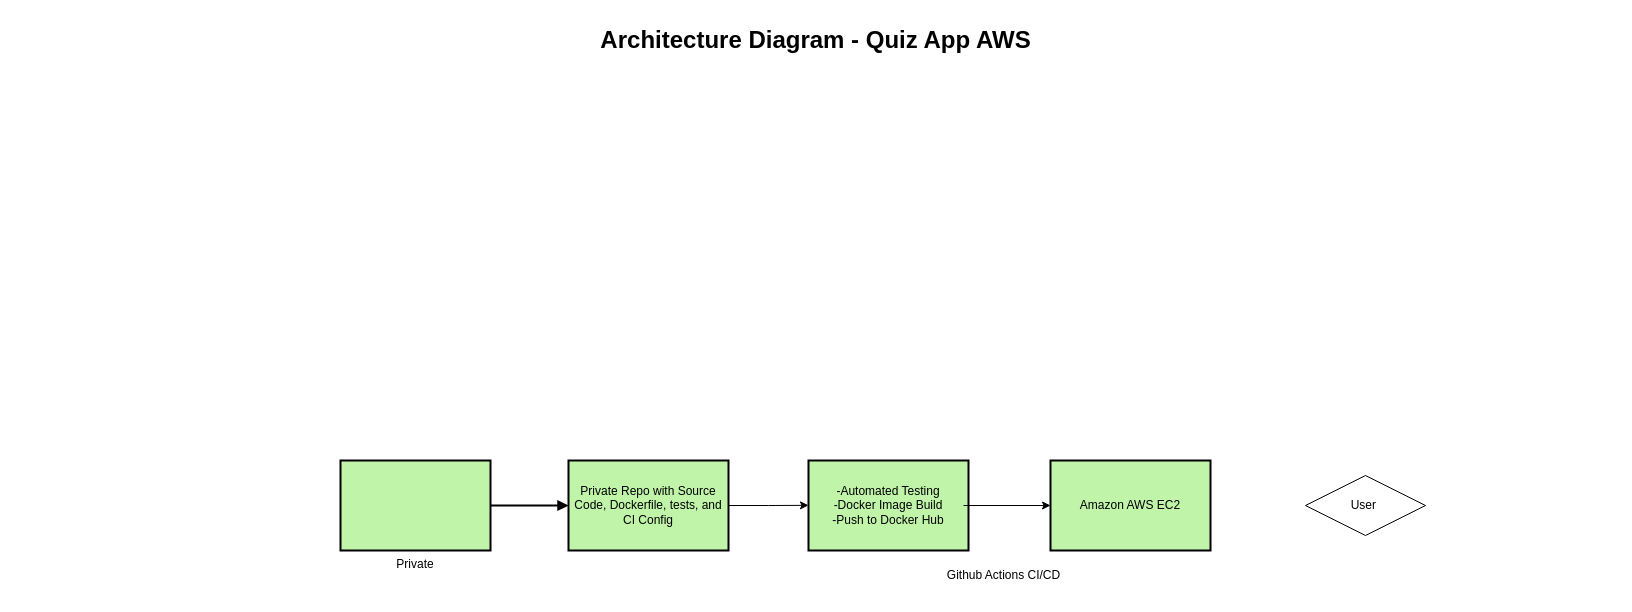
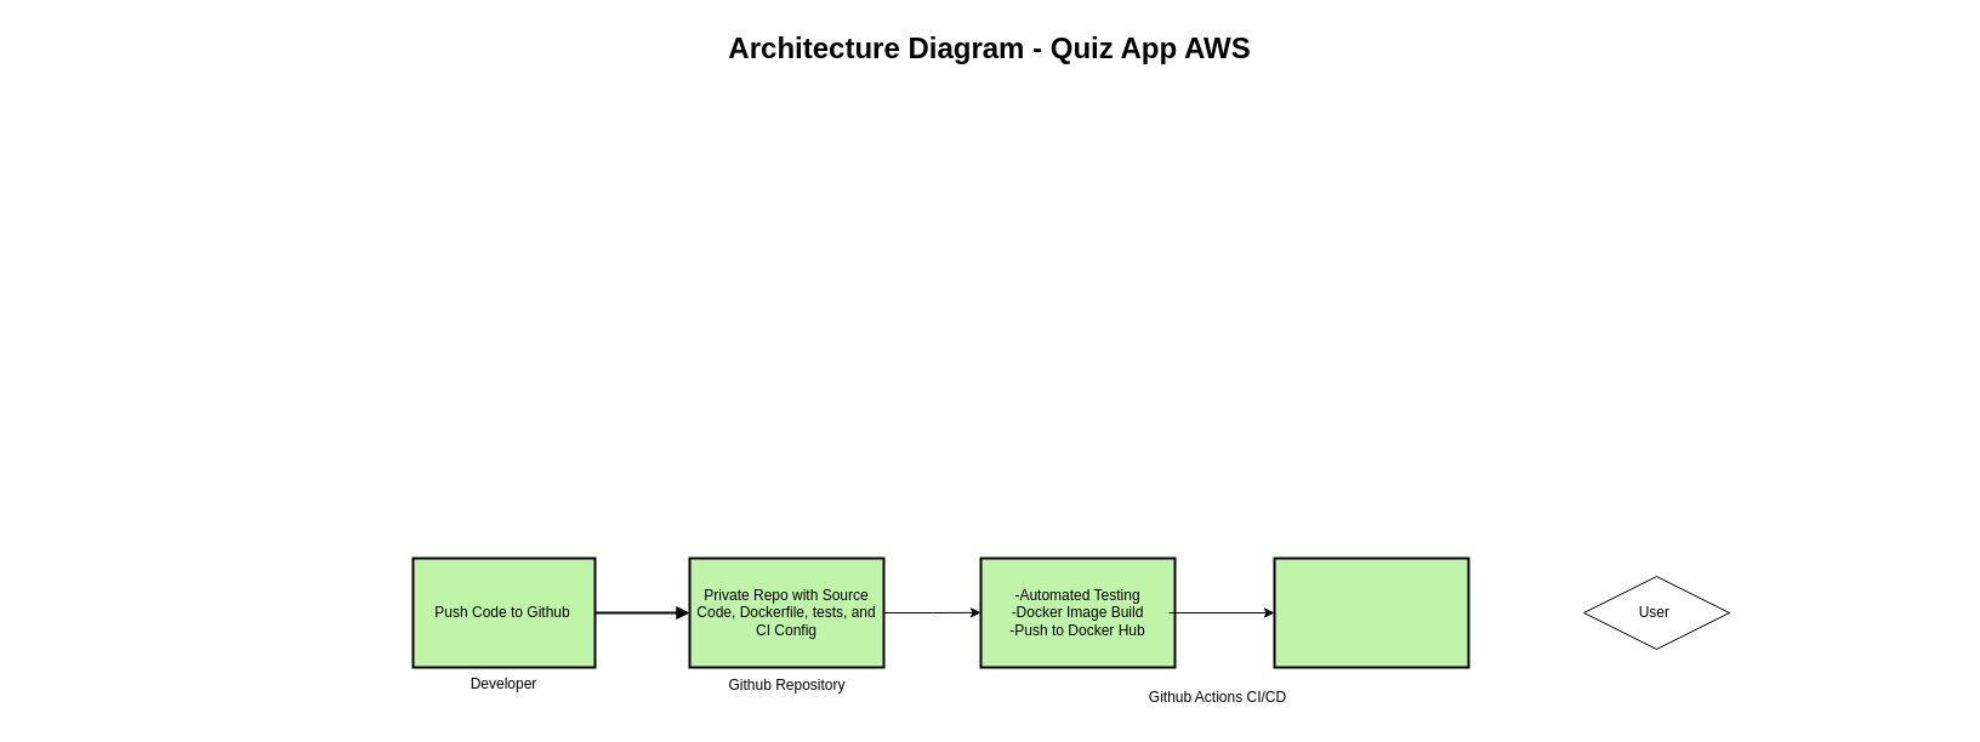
  <mxCell id="0" style=";html=1;" />
  <mxCell id="1" style=";html=1;" parent="0" />
  <mxCell id="2" style="edgeStyle=orthogonalEdgeStyle;rounded=0;html=1;endArrow=block;endFill=1;jettySize=auto;orthogonalLoop=1;strokeWidth=2;startArrow=none;startFill=0;entryX=0;entryY=0.5;entryDx=0;entryDy=0;" parent="1" source="3" target="6" edge="1"><mxGeometry relative="1" as="geometry"><mxPoint x="550" y="505" as="targetPoint" /></mxGeometry></mxCell>
- <mxCell id="3" value="Private" style="strokeWidth=2;dashed=0;align=center;fontSize=12;shape=rect;verticalLabelPosition=bottom;verticalAlign=top;fillColor=#c0f5a9" parent="1" vertex="1"><mxGeometry x="340" y="460" width="150" height="90" as="geometry" /></mxCell>
+ <mxCell id="3" value="Developer" style="strokeWidth=2;dashed=0;align=center;fontSize=12;shape=rect;verticalLabelPosition=bottom;verticalAlign=top;fillColor=#c0f5a9" parent="1" vertex="1"><mxGeometry x="340" y="460" width="150" height="90" as="geometry" /></mxCell>
  <mxCell id="4" value="Architecture Diagram - Quiz App AWS" style="text;strokeColor=none;fillColor=none;html=1;fontSize=24;fontStyle=1;verticalAlign=middle;align=center;" parent="1" vertex="1"><mxGeometry x="20" y="20" width="1590" height="40" as="geometry" /></mxCell>
+ <mxCell id="5" value="Push Code to Github" style="text;html=1;align=center;verticalAlign=middle;whiteSpace=wrap;rounded=0;" vertex="1" parent="1"><mxGeometry x="340" y="460" width="148" height="90" as="geometry" /></mxCell>
  <mxCell id="6" value="" style="strokeWidth=2;dashed=0;align=center;fontSize=12;shape=rect;verticalLabelPosition=bottom;verticalAlign=top;fillColor=#c0f5a9" vertex="1" parent="1"><mxGeometry x="568" y="460" width="160" height="90" as="geometry" /></mxCell>
  <mxCell id="7" style="edgeStyle=orthogonalEdgeStyle;rounded=0;orthogonalLoop=1;jettySize=auto;html=1;exitX=1;exitY=0.5;exitDx=0;exitDy=0;" edge="1" parent="1" source="8"><mxGeometry relative="1" as="geometry"><mxPoint x="808" y="504.833" as="targetPoint" /></mxGeometry></mxCell>
  <mxCell id="8" value="Private Repo with Source Code, Dockerfile, tests, and CI Config" style="text;html=1;align=center;verticalAlign=middle;whiteSpace=wrap;rounded=0;" vertex="1" parent="1"><mxGeometry x="568" y="460" width="160" height="90" as="geometry" /></mxCell>
+ <mxCell id="9" value="Github Repository" style="text;html=1;align=center;verticalAlign=middle;resizable=0;points=[];autosize=1;strokeColor=none;fillColor=none;" vertex="1" parent="1"><mxGeometry x="588" y="550" width="120" height="30" as="geometry" /></mxCell>
  <mxCell id="10" value="" style="strokeWidth=2;dashed=0;align=center;fontSize=12;shape=rect;verticalLabelPosition=bottom;verticalAlign=top;fillColor=#c0f5a9" vertex="1" parent="1"><mxGeometry x="808" y="460" width="160" height="90" as="geometry" /></mxCell>
  <mxCell id="11" style="edgeStyle=orthogonalEdgeStyle;rounded=0;orthogonalLoop=1;jettySize=auto;html=1;exitX=1;exitY=0.5;exitDx=0;exitDy=0;entryX=0;entryY=0.5;entryDx=0;entryDy=0;" edge="1" parent="1" source="12" target="14"><mxGeometry relative="1" as="geometry"><mxPoint x="1048" y="504.833" as="targetPoint" /></mxGeometry></mxCell>
  <mxCell id="12" value="-Automated Testing&lt;div&gt;-Docker Image Build&lt;/div&gt;&lt;div&gt;-Push to Docker Hub&lt;/div&gt;" style="text;html=1;align=center;verticalAlign=middle;whiteSpace=wrap;rounded=0;" vertex="1" parent="1"><mxGeometry x="813" y="465" width="150" height="80" as="geometry" /></mxCell>
  <mxCell id="13" value="Github Actions CI/CD" style="text;html=1;align=center;verticalAlign=middle;resizable=0;points=[];autosize=1;strokeColor=none;fillColor=none;" vertex="1" parent="1"><mxGeometry x="933" y="560" width="140" height="30" as="geometry" /></mxCell>
  <mxCell id="14" value="" style="strokeWidth=2;dashed=0;align=center;fontSize=12;shape=rect;verticalLabelPosition=bottom;verticalAlign=top;fillColor=#c0f5a9" vertex="1" parent="1"><mxGeometry x="1050" y="460" width="160" height="90" as="geometry" /></mxCell>
- <mxCell id="15" value="Amazon AWS EC2" style="text;html=1;align=center;verticalAlign=middle;whiteSpace=wrap;rounded=0;" vertex="1" parent="1"><mxGeometry x="1050" y="460" width="160" height="90" as="geometry" /></mxCell>
  <mxCell id="16" value="User&amp;nbsp;" style="rhombus;whiteSpace=wrap;html=1;" vertex="1" parent="1"><mxGeometry x="1305" y="475" width="120" height="60" as="geometry" /></mxCell>
